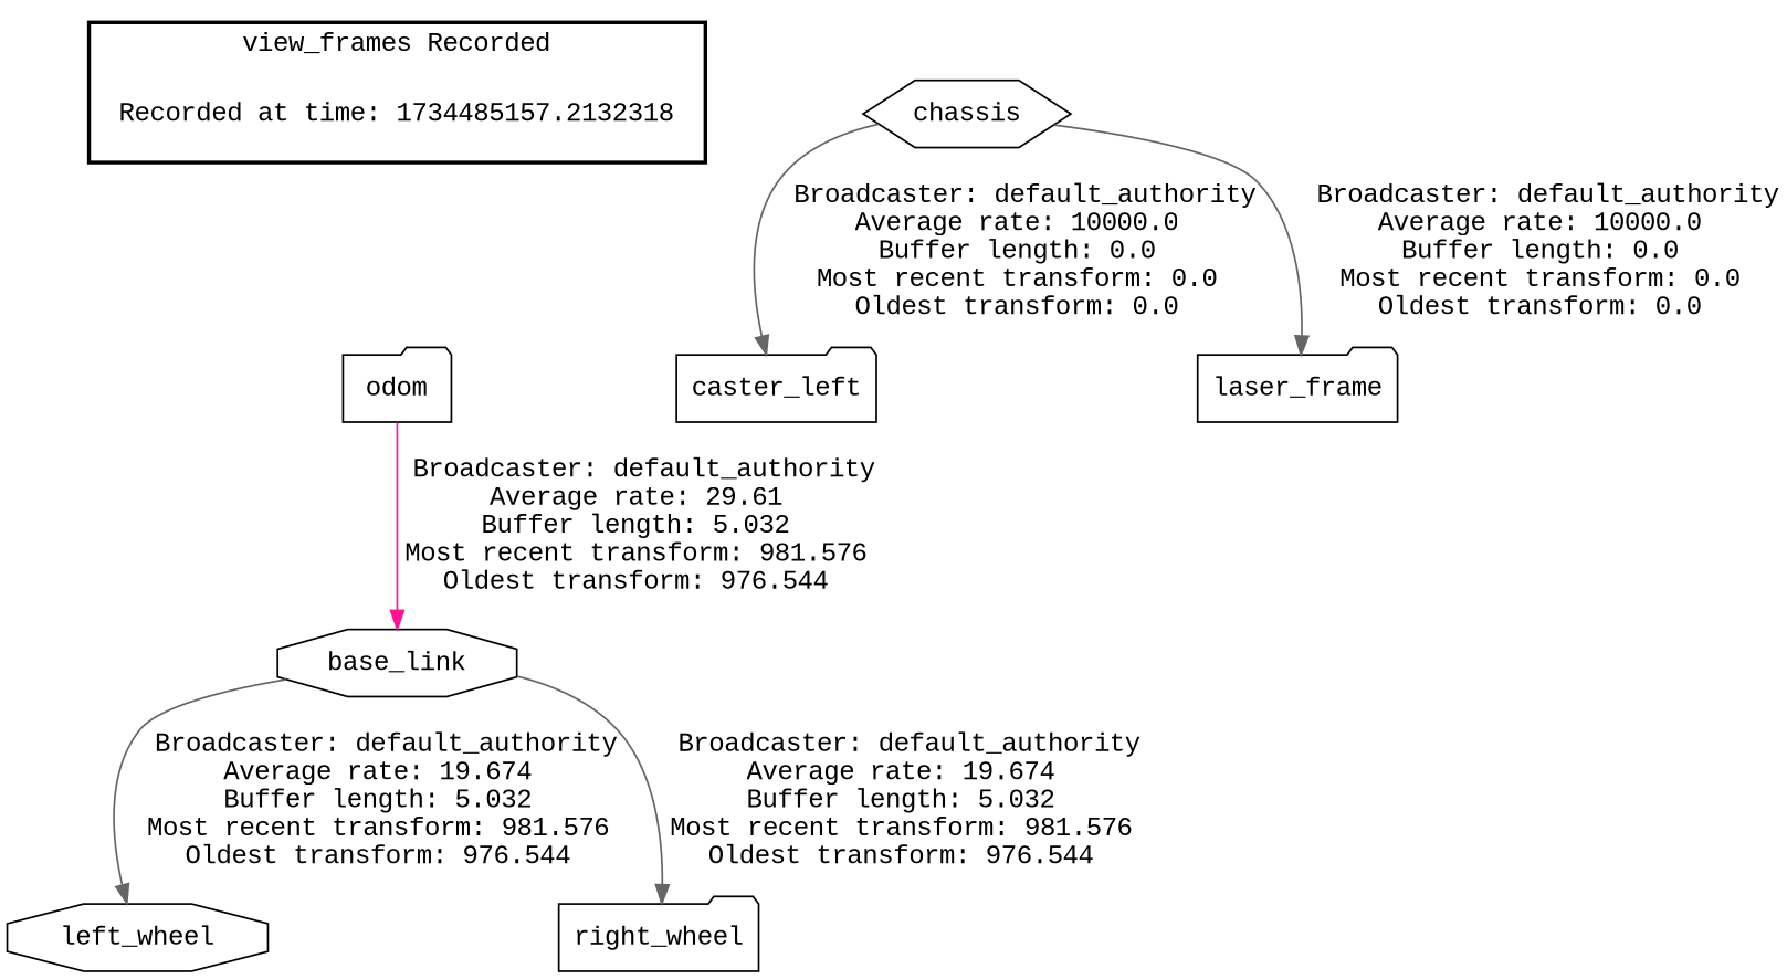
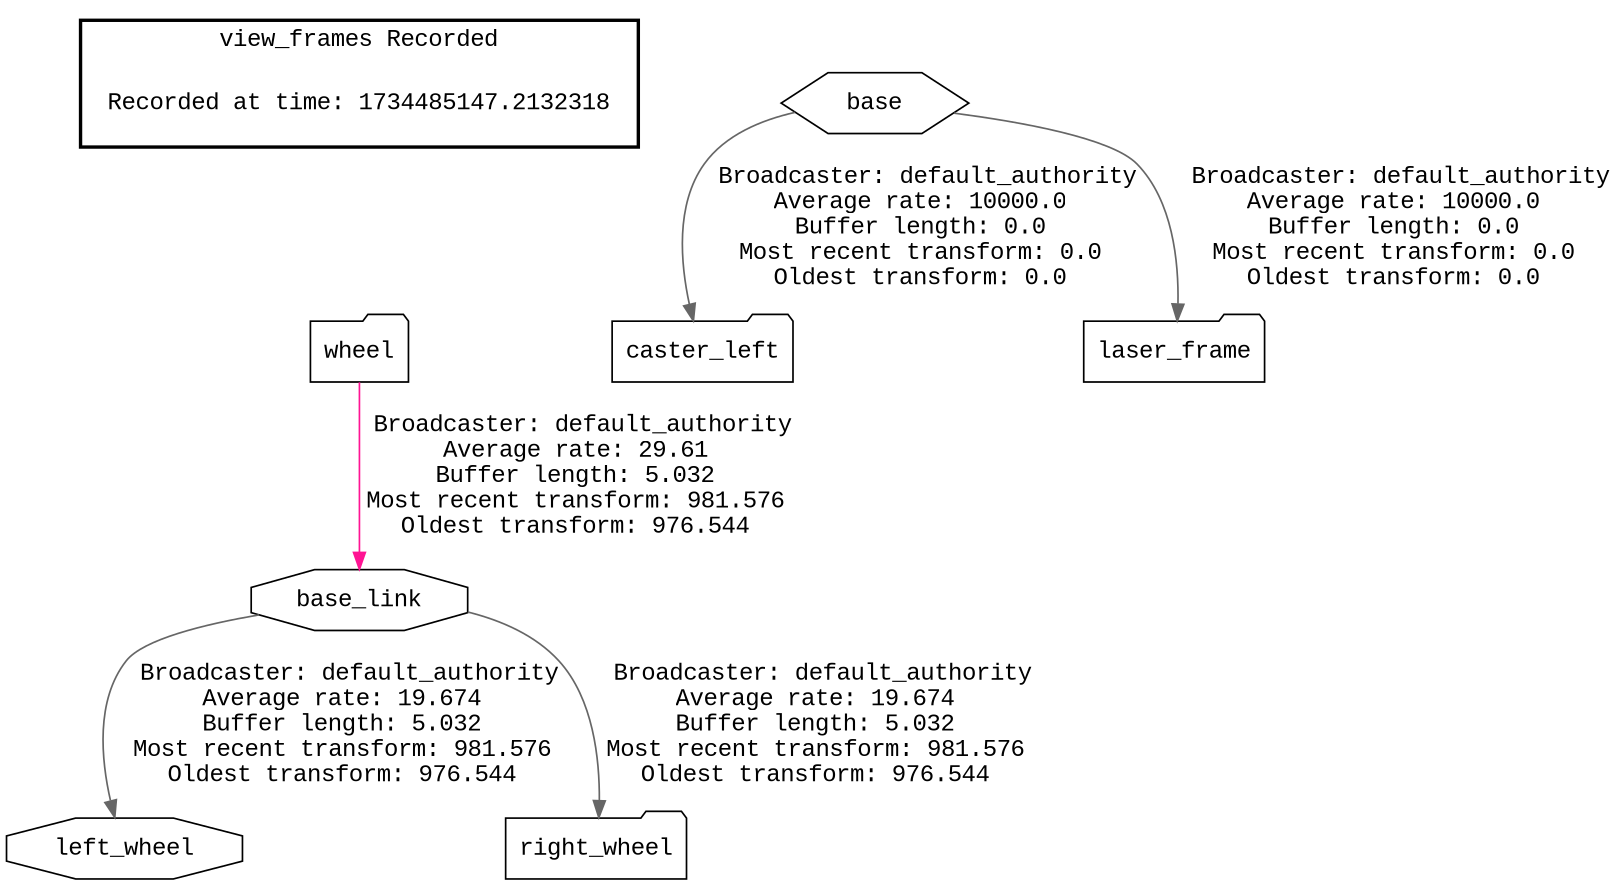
  digraph {
    fontname="Liberation Mono"
    node [fontname="Liberation Mono" shape=folder]
    edge [fontname="Liberation Mono" color=gray40]
-   "Recorded at time: 1734485157.2132318" [shape=plaintext]
-   odom
+   "Recorded at time: 1734485157.2132318" [shape=plaintext label="Recorded at time: 1734485147.2132318"]
+   odom [label=wheel]
    base_link [shape=octagon]
    left_wheel [shape=octagon]
    right_wheel
-   chassis [shape=hexagon]
+   chassis [shape=hexagon label=base]
    n7 [label=caster_left]
    laser_frame
    subgraph cluster_1 {
      color=black
      label="view_frames Recorded"
      style=bold
      "Recorded at time: 1734485157.2132318"
    }
    "Recorded at time: 1734485157.2132318" -> odom [style=invis color=""]
    odom -> base_link [color=deeppink label=" Broadcaster: default_authority\nAverage rate: 29.61\nBuffer length: 5.032\nMost recent transform: 981.576\nOldest transform: 976.544\n"]
    base_link -> left_wheel [label=" Broadcaster: default_authority\nAverage rate: 19.674\nBuffer length: 5.032\nMost recent transform: 981.576\nOldest transform: 976.544\n"]
    base_link -> right_wheel [label=" Broadcaster: default_authority\nAverage rate: 19.674\nBuffer length: 5.032\nMost recent transform: 981.576\nOldest transform: 976.544\n"]
    chassis -> n7 [label=" Broadcaster: default_authority\nAverage rate: 10000.0\nBuffer length: 0.0\nMost recent transform: 0.0\nOldest transform: 0.0\n"]
    chassis -> laser_frame [label=" Broadcaster: default_authority\nAverage rate: 10000.0\nBuffer length: 0.0\nMost recent transform: 0.0\nOldest transform: 0.0\n"]
  }
